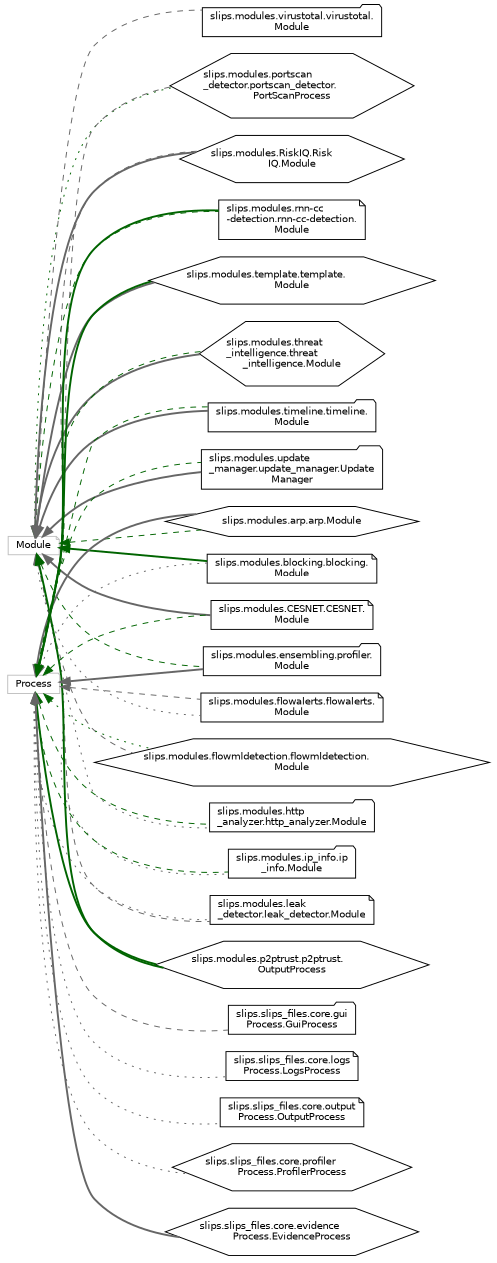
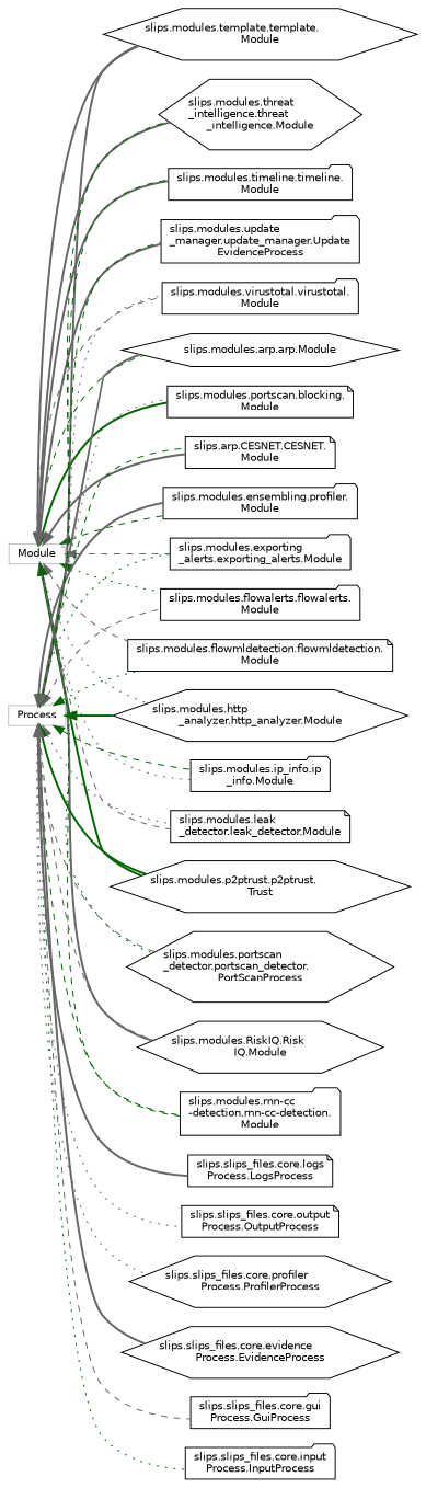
  digraph {
    rankdir=LR
    node [color=black fontname=Helvetica fontsize=10 shape=note]
    edge [color=gray40 dir=back fontname=Helvetica fontsize=10 labelfontname=Helvetica labelfontsize=10 style=dashed]
    n1 [color=grey75 height=0.2 label=Module width=0.4]
    n2 [height=0.2 label="slips.modules.arp.arp.Module" shape=hexagon width=0.4]
-   n3 [height=0.2 label="slips.modules.blocking.blocking.\lModule" width=0.4]
-   n4 [height=0.2 label="slips.modules.CESNET.CESNET.\lModule" width=0.4]
+   n3 [height=0.2 label="slips.modules.portscan.blocking.\lModule" width=0.4]
+   n4 [height=0.2 label="slips.arp.CESNET.CESNET.\lModule" width=0.4]
    n5 [height=0.2 label="slips.modules.ensembling.profiler.\lModule" shape=folder width=0.4]
-   n7 [height=0.2 label="slips.modules.flowalerts.flowalerts.\lModule" width=0.4]
-   n8 [height=0.2 label="slips.modules.flowmldetection.flowmldetection.\lModule" shape=hexagon width=0.4]
-   n9 [height=0.2 label="slips.modules.http\l_analyzer.http_analyzer.Module" shape=folder width=0.4]
+   n6 [height=0.2 label="slips.modules.exporting\l_alerts.exporting_alerts.Module" shape=folder width=0.4]
+   n7 [height=0.2 label="slips.modules.flowalerts.flowalerts.\lModule" shape=folder width=0.4]
+   n8 [height=0.2 label="slips.modules.flowmldetection.flowmldetection.\lModule" width=0.4]
+   n9 [height=0.2 label="slips.modules.http\l_analyzer.http_analyzer.Module" shape=hexagon width=0.4]
    n10 [height=0.2 label="slips.modules.ip_info.ip\l_info.Module" shape=folder width=0.4]
    n11 [height=0.2 label="slips.modules.leak\l_detector.leak_detector.Module" width=0.4]
-   n12 [height=0.2 label="slips.modules.p2ptrust.p2ptrust.\lOutputProcess" shape=hexagon width=0.4]
+   n12 [height=0.2 label="slips.modules.p2ptrust.p2ptrust.\lTrust" shape=hexagon width=0.4]
    n13 [height=0.2 label="slips.modules.portscan\l_detector.portscan_detector.\lPortScanProcess" shape=hexagon width=0.4]
    n14 [height=0.2 label="slips.modules.RiskIQ.Risk\lIQ.Module" shape=hexagon width=0.4]
-   n15 [height=0.2 label="slips.modules.rnn-cc\l-detection.rnn-cc-detection.\lModule" width=0.4]
+   n15 [height=0.2 label="slips.modules.rnn-cc\l-detection.rnn-cc-detection.\lModule" shape=folder width=0.4]
    n16 [height=0.2 label="slips.modules.template.template.\lModule" shape=hexagon width=0.4]
    n17 [height=0.2 label="slips.modules.threat\l_intelligence.threat\l_intelligence.Module" shape=hexagon width=0.4]
    n18 [height=0.2 label="slips.modules.timeline.timeline.\lModule" shape=folder width=0.4]
-   n19 [height=0.2 label="slips.modules.update\l_manager.update_manager.Update\lManager" shape=folder width=0.4]
+   n19 [height=0.2 label="slips.modules.update\l_manager.update_manager.Update\lEvidenceProcess" shape=folder width=0.4]
    n20 [height=0.2 label="slips.modules.virustotal.virustotal.\lModule" shape=folder width=0.4]
    n21 [color=grey75 height=0.2 label=Process shape=folder width=0.4]
    n22 [height=0.2 label="slips.slips_files.core.evidence\lProcess.EvidenceProcess" shape=hexagon width=0.4]
    n23 [height=0.2 label="slips.slips_files.core.gui\lProcess.GuiProcess" shape=folder width=0.4]
+   n24 [height=0.2 label="slips.slips_files.core.input\lProcess.InputProcess" shape=folder width=0.4]
    n25 [height=0.2 label="slips.slips_files.core.logs\lProcess.LogsProcess" width=0.4]
    n26 [height=0.2 label="slips.slips_files.core.output\lProcess.OutputProcess" width=0.4]
    n27 [height=0.2 label="slips.slips_files.core.profiler\lProcess.ProfilerProcess" shape=hexagon width=0.4]
    n1 -> n2 [color=darkgreen]
    n1 -> n3 [color=darkgreen style=bold]
    n1 -> n4 [style=bold]
    n1 -> n5 [color=darkgreen]
-   n1 -> n7 [style=dotted]
+   n1 -> n6
+   n1 -> n7 [color=darkgreen style=dotted]
    n1 -> n8
    n1 -> n9 [style=dotted]
    n1 -> n10 [style=dotted]
    n1 -> n11
    n1 -> n12 [color=darkgreen style=bold]
    n1 -> n13 [color=darkgreen style=dotted]
    n1 -> n14 [style=bold]
    n1 -> n15 [color=darkgreen]
    n1 -> n16 [style=bold]
    n1 -> n17 [style=bold]
    n1 -> n18 [style=bold]
    n1 -> n19 [style=bold]
    n1 -> n20
    n21 -> n2 [style=bold]
    n21 -> n3 [style=dotted]
    n21 -> n4 [color=darkgreen]
    n21 -> n5 [style=bold]
+   n21 -> n6 [color=darkgreen style=dotted]
    n21 -> n7
    n21 -> n8 [color=darkgreen style=dotted]
-   n21 -> n9 [color=darkgreen]
+   n21 -> n9 [color=darkgreen style=bold]
    n21 -> n10 [color=darkgreen]
    n21 -> n11 [style=dotted]
    n21 -> n12 [color=darkgreen style=bold]
    n21 -> n13
    n21 -> n14
-   n21 -> n15 [color=darkgreen style=bold]
-   n21 -> n16 [color=darkgreen style=bold]
+   n21 -> n15 [color=darkgreen]
+   n21 -> n16 [style=bold]
    n21 -> n17 [color=darkgreen]
    n21 -> n18 [color=darkgreen]
    n21 -> n19 [color=darkgreen]
+   n21 -> n20 [style=dotted]
    n21 -> n22 [style=bold]
    n21 -> n23
-   n21 -> n25 [style=dotted]
+   n21 -> n24 [color=darkgreen style=dotted]
+   n21 -> n25 [style=bold]
    n21 -> n26 [style=dotted]
    n21 -> n27 [style=dotted]
  }
